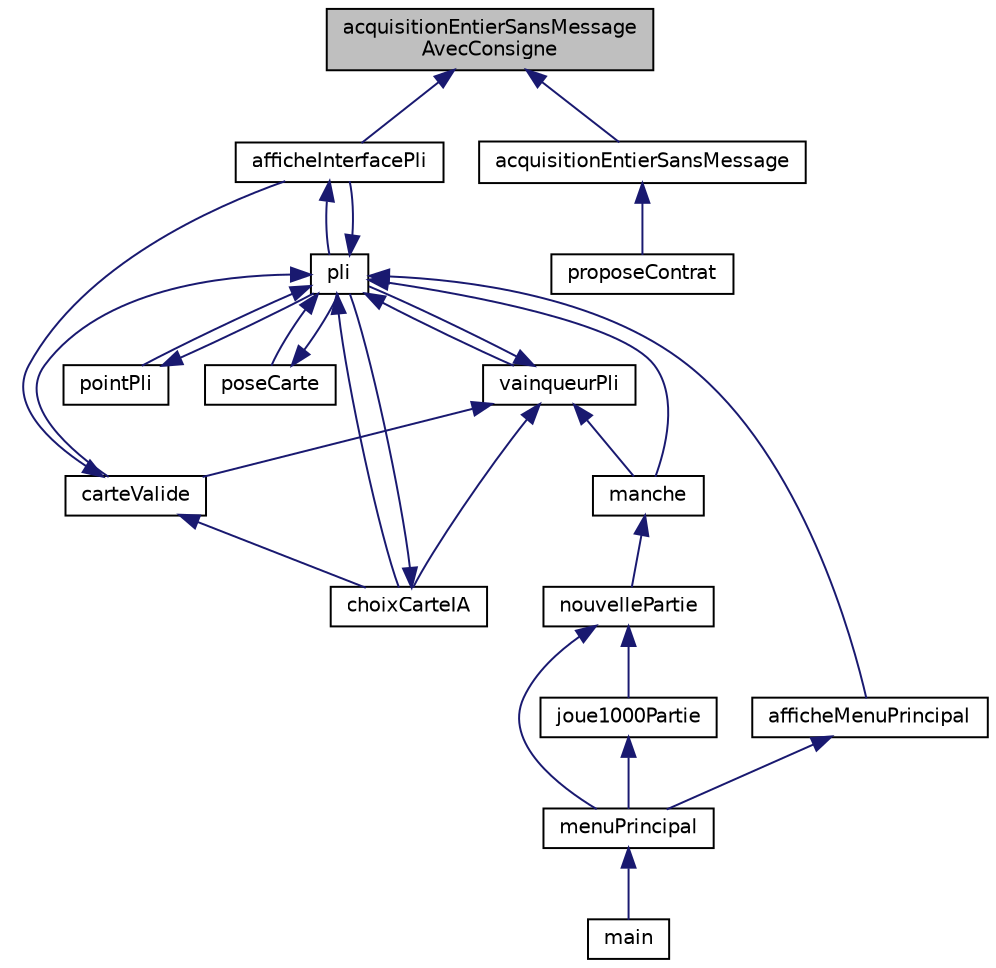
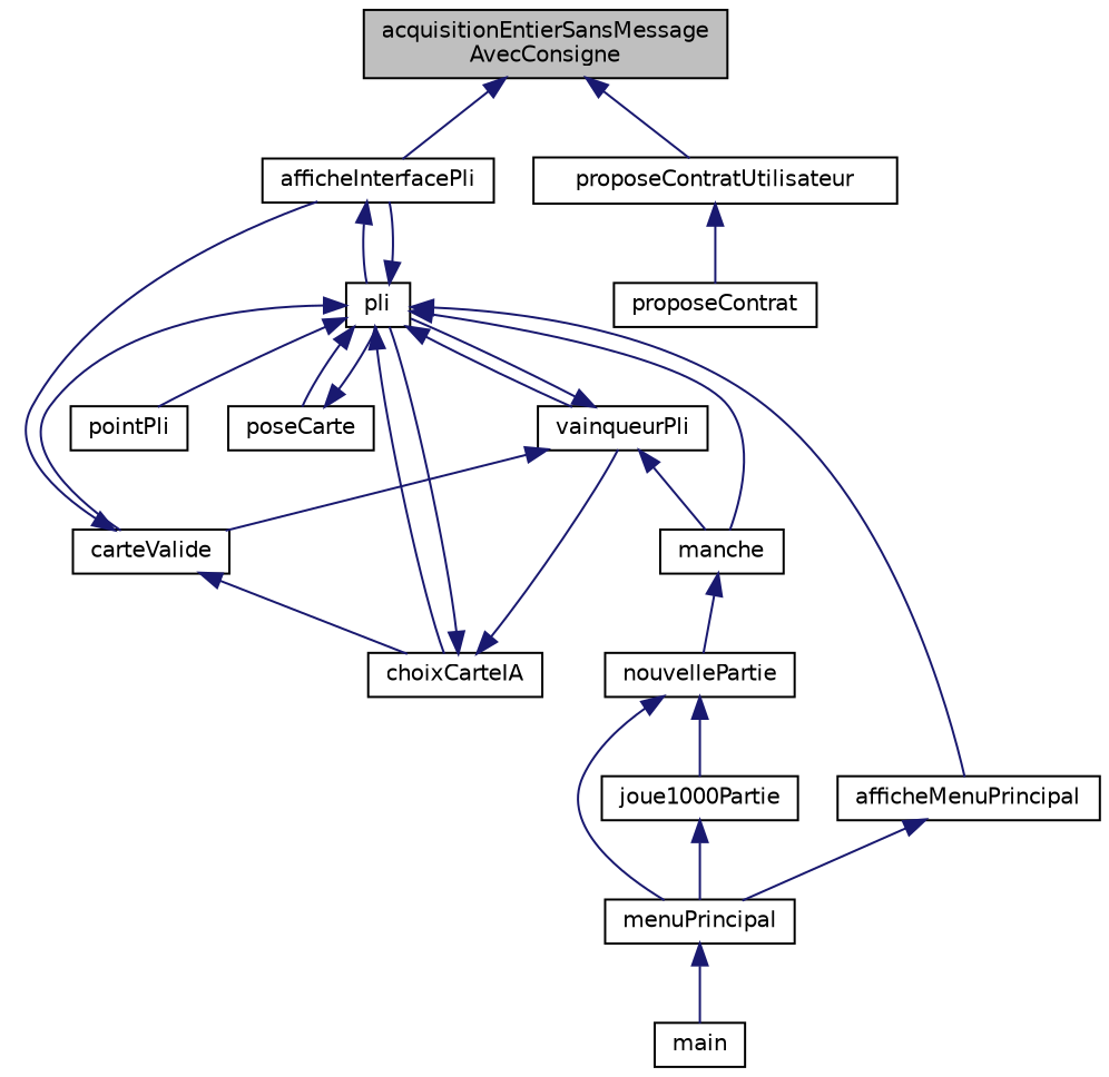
  digraph {
    rankdir=TB
    node [color=black fillcolor=white fontname=Helvetica fontsize=10 shape=record style=filled]
    edge [color=midnightblue dir=back fontname=Helvetica fontsize=10 labelfontname=Helvetica labelfontsize=10 style=solid]
    n1 [fillcolor=grey75 fontcolor=black height=0.2 label="acquisitionEntierSansMessage\lAvecConsigne" width=0.4]
    n2 [height=0.2 label=afficheInterfacePli width=0.4]
-   n3 [height=0.2 label=acquisitionEntierSansMessage width=0.4]
+   n3 [height=0.2 label=proposeContratUtilisateur width=0.4]
    n4 [height=0.2 label=pli width=0.4]
    n5 [height=0.2 label=afficheMenuPrincipal width=0.4]
    n6 [height=0.2 label=menuPrincipal width=0.4]
    n7 [height=0.2 label=proposeContrat width=0.4]
    n8 [height=0.2 label=carteValide width=0.4]
    n9 [height=0.2 label=choixCarteIA width=0.4]
    n10 [height=0.2 label=manche width=0.4]
    n11 [height=0.2 label=pointPli width=0.4]
    n12 [height=0.2 label=poseCarte width=0.4]
    n13 [height=0.2 label=vainqueurPli width=0.4]
    n14 [height=0.2 label=nouvellePartie width=0.4]
    n15 [height=0.2 label=joue1000Partie width=0.4]
    n16 [height=0.2 label=main width=0.4]
    n1 -> n2
    n1 -> n3
    n2 -> n4
    n3 -> n7
    n4 -> n2
    n4 -> n5
    n4 -> n8
    n4 -> n9
    n4 -> n10
    n4 -> n11
    n4 -> n12
    n4 -> n13
    n5 -> n6
    n6 -> n16
    n8 -> n2
    n8 -> n9
    n9 -> n4
    n10 -> n14
-   n11 -> n4
    n12 -> n4
    n13 -> n4
    n13 -> n8
-   n13 -> n9
+   n9 -> n13
    n13 -> n10
    n14 -> n6
    n14 -> n15
    n15 -> n6
  }
